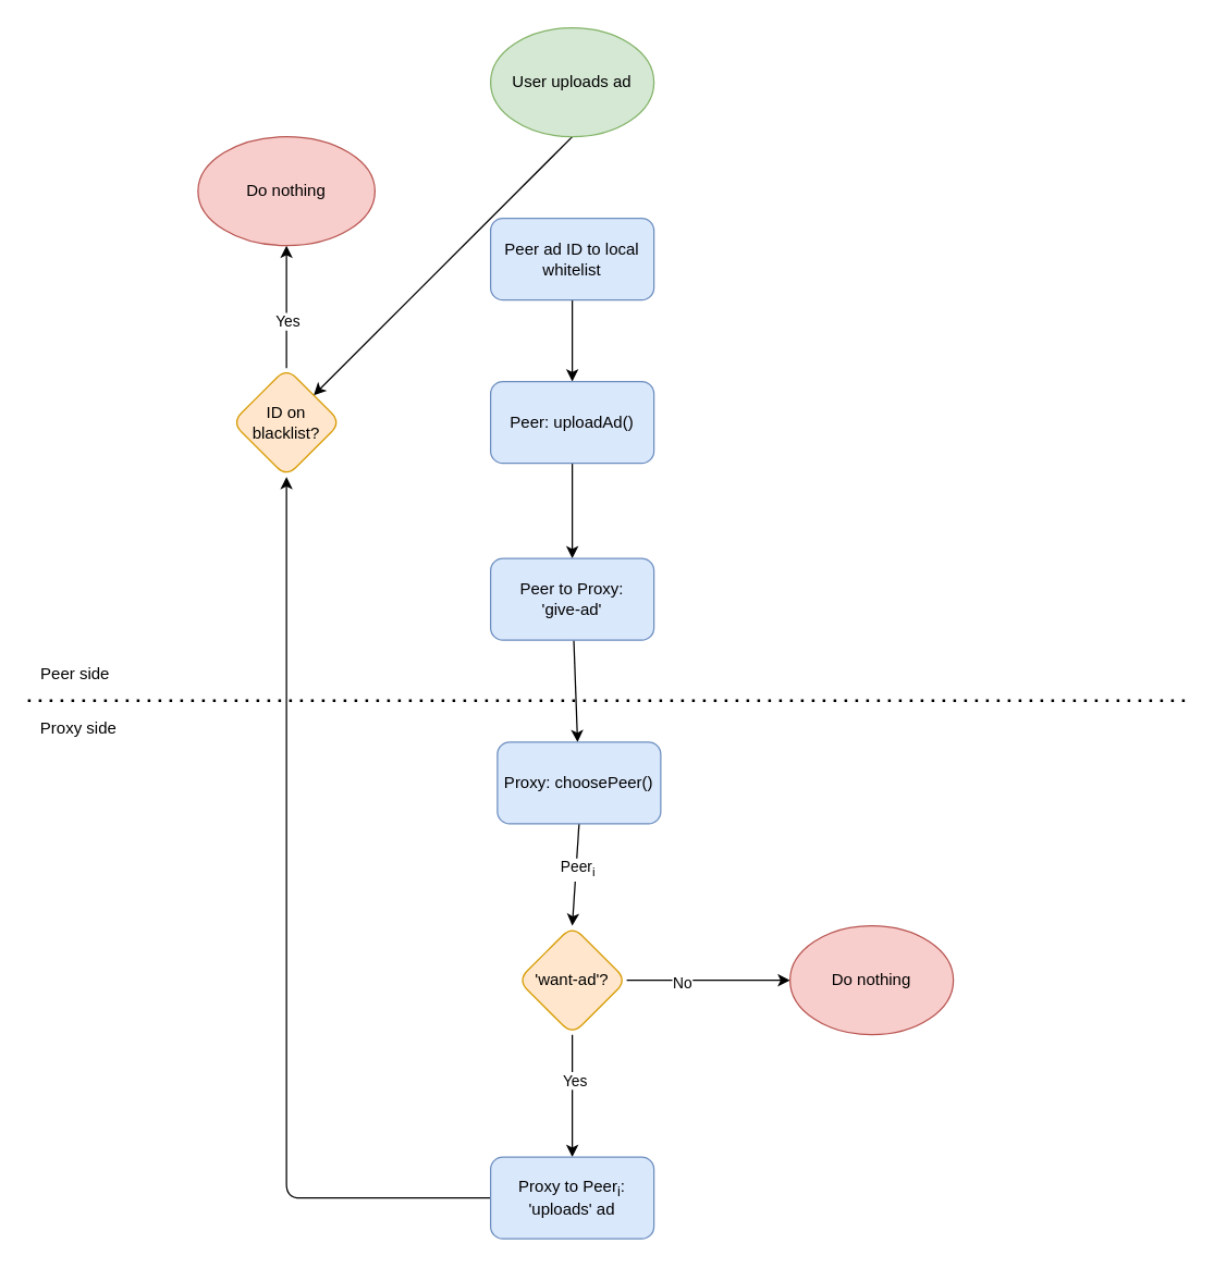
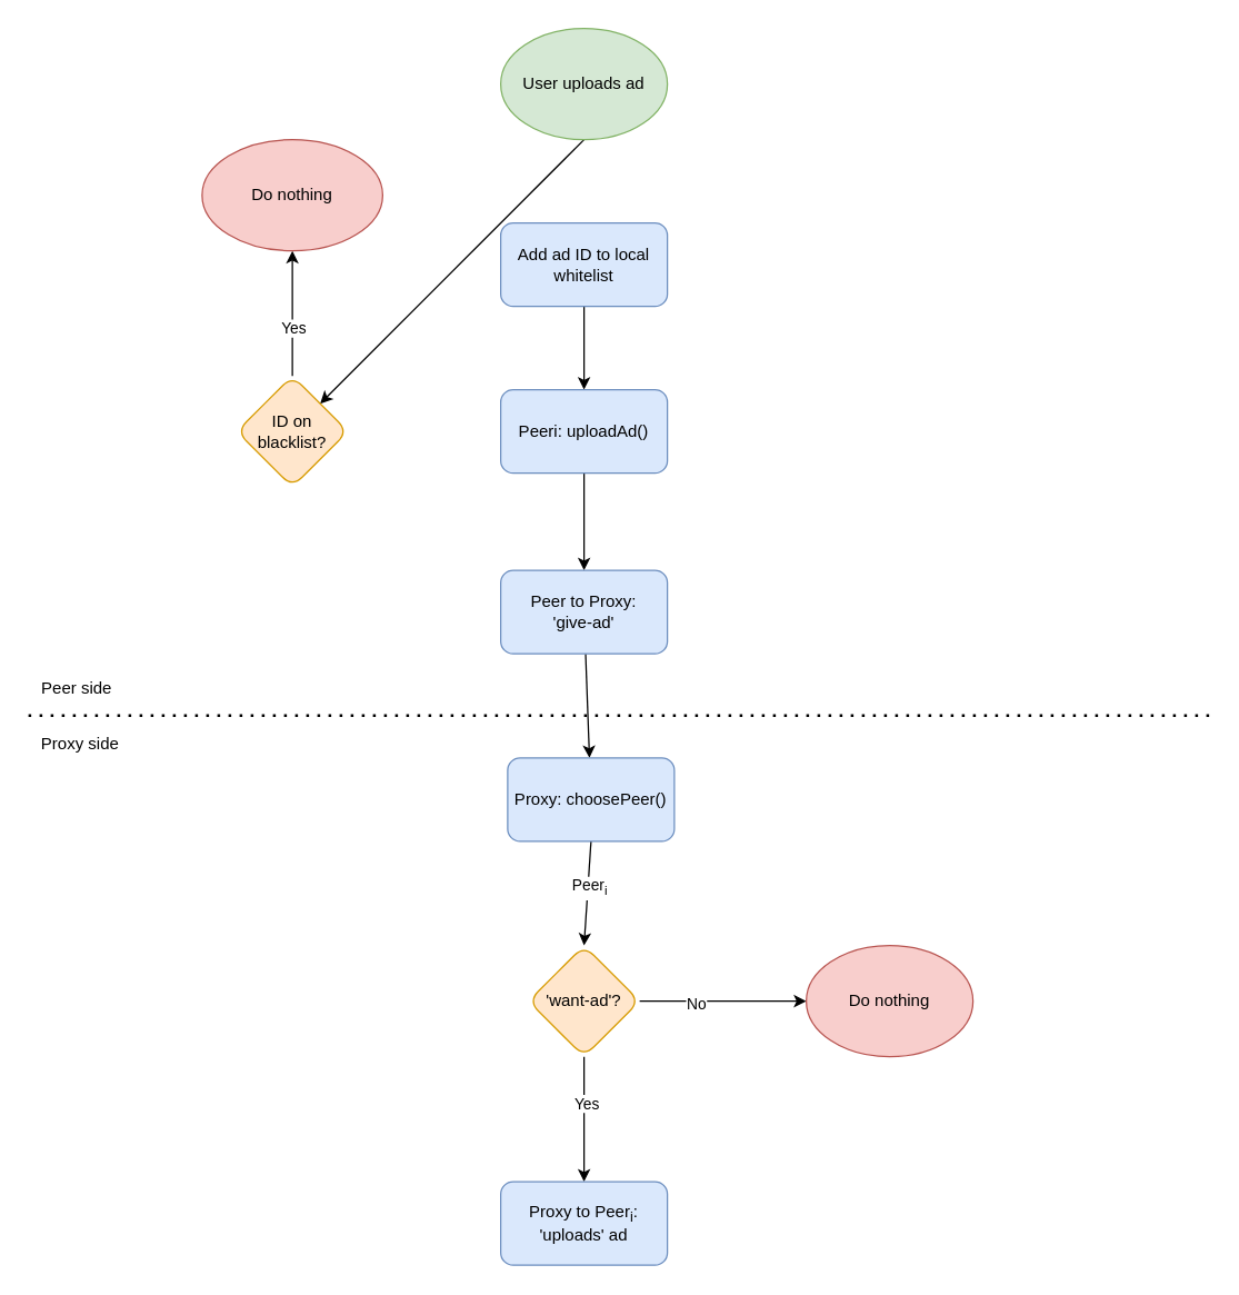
  <mxCell id="0" />
  <mxCell id="1" parent="0" />
  <mxCell id="2" value="" style="edgeStyle=none;html=1;exitX=0.5;exitY=1;exitDx=0;exitDy=0;entryX=0.5;entryY=0;entryDx=0;entryDy=0;" parent="1" source="23" target="6" edge="1"><mxGeometry relative="1" as="geometry"><mxPoint x="420" y="140" as="sourcePoint" /><mxPoint x="420" y="170" as="targetPoint" /></mxGeometry></mxCell>
  <mxCell id="3" style="edgeStyle=none;html=1;exitX=0.5;exitY=1;exitDx=0;exitDy=0;" parent="1" source="4" target="26" edge="1"><mxGeometry relative="1" as="geometry" /></mxCell>
  <mxCell id="4" value="User uploads ad" style="ellipse;whiteSpace=wrap;html=1;fillColor=#d5e8d4;strokeColor=#82b366;" parent="1" vertex="1"><mxGeometry x="360" y="20" width="120" height="80" as="geometry" /></mxCell>
  <mxCell id="5" value="" style="edgeStyle=none;html=1;" parent="1" source="6" target="8" edge="1"><mxGeometry relative="1" as="geometry" /></mxCell>
- <mxCell id="6" value="Peer: uploadAd()" style="rounded=1;whiteSpace=wrap;html=1;fillColor=#dae8fc;strokeColor=#6c8ebf;" parent="1" vertex="1"><mxGeometry x="360" y="280" width="120" height="60" as="geometry" /></mxCell>
+ <mxCell id="6" value="Peeri: uploadAd()" style="rounded=1;whiteSpace=wrap;html=1;fillColor=#dae8fc;strokeColor=#6c8ebf;" parent="1" vertex="1"><mxGeometry x="360" y="280" width="120" height="60" as="geometry" /></mxCell>
  <mxCell id="7" value="" style="edgeStyle=none;html=1;" parent="1" source="8" target="11" edge="1"><mxGeometry relative="1" as="geometry" /></mxCell>
  <mxCell id="8" value="Peer to Proxy: &lt;br&gt;'give-ad'" style="whiteSpace=wrap;html=1;rounded=1;fillColor=#dae8fc;strokeColor=#6c8ebf;" parent="1" vertex="1"><mxGeometry x="360" y="410" width="120" height="60" as="geometry" /></mxCell>
  <mxCell id="9" style="edgeStyle=none;html=1;exitX=0.5;exitY=1;exitDx=0;exitDy=0;entryX=0.5;entryY=0;entryDx=0;entryDy=0;" parent="1" source="11" target="16" edge="1"><mxGeometry relative="1" as="geometry" /></mxCell>
  <mxCell id="10" value="Peer&lt;sub&gt;i&lt;/sub&gt;" style="edgeLabel;html=1;align=center;verticalAlign=middle;resizable=0;points=[];" parent="9" vertex="1" connectable="0"><mxGeometry x="-0.417" relative="1" as="geometry"><mxPoint y="12" as="offset" /></mxGeometry></mxCell>
  <mxCell id="11" value="Proxy: choosePeer()" style="whiteSpace=wrap;html=1;rounded=1;fillColor=#dae8fc;strokeColor=#6c8ebf;" parent="1" vertex="1"><mxGeometry x="365" y="545" width="120" height="60" as="geometry" /></mxCell>
  <mxCell id="12" value="" style="edgeStyle=none;html=1;" parent="1" source="16" target="17" edge="1"><mxGeometry relative="1" as="geometry"><Array as="points" /></mxGeometry></mxCell>
  <mxCell id="13" value="No" style="edgeLabel;html=1;align=center;verticalAlign=middle;resizable=0;points=[];" parent="12" vertex="1" connectable="0"><mxGeometry x="-0.337" y="-1" relative="1" as="geometry"><mxPoint as="offset" /></mxGeometry></mxCell>
  <mxCell id="14" value="" style="edgeStyle=none;html=1;" parent="1" source="16" target="19" edge="1"><mxGeometry relative="1" as="geometry" /></mxCell>
  <mxCell id="15" value="Yes" style="edgeLabel;html=1;align=center;verticalAlign=middle;resizable=0;points=[];" parent="14" vertex="1" connectable="0"><mxGeometry x="-0.263" y="1" relative="1" as="geometry"><mxPoint as="offset" /></mxGeometry></mxCell>
  <mxCell id="16" value="'want-ad'?" style="rhombus;whiteSpace=wrap;html=1;rounded=1;fillColor=#ffe6cc;strokeColor=#d79b00;" parent="1" vertex="1"><mxGeometry x="380" y="680" width="80" height="80" as="geometry" /></mxCell>
  <mxCell id="17" value="Do nothing" style="ellipse;whiteSpace=wrap;html=1;rounded=1;fillColor=#f8cecc;strokeColor=#b85450;" parent="1" vertex="1"><mxGeometry x="580" y="680" width="120" height="80" as="geometry" /></mxCell>
- <mxCell id="18" style="edgeStyle=none;html=1;exitX=0;exitY=0.5;exitDx=0;exitDy=0;entryX=0.5;entryY=1;entryDx=0;entryDy=0;" parent="1" source="19" target="26" edge="1"><mxGeometry relative="1" as="geometry"><mxPoint x="210" y="490" as="targetPoint" /><Array as="points"><mxPoint x="210" y="880" /></Array></mxGeometry></mxCell>
  <mxCell id="19" value="Proxy to Peer&lt;sub&gt;i&lt;/sub&gt;:&lt;br&gt;'uploads' ad" style="whiteSpace=wrap;html=1;rounded=1;fillColor=#dae8fc;strokeColor=#6c8ebf;" parent="1" vertex="1"><mxGeometry x="360" y="850" width="120" height="60" as="geometry" /></mxCell>
  <mxCell id="20" value="" style="endArrow=none;dashed=1;html=1;dashPattern=1 3;strokeWidth=2;" parent="1" edge="1"><mxGeometry width="50" height="50" relative="1" as="geometry"><mxPoint y="514.5" as="sourcePoint" x="20" /><mxPoint x="870" y="514.5" as="targetPoint" /></mxGeometry></mxCell>
  <mxCell id="21" value="Proxy side" style="text;html=1;strokeColor=none;fillColor=none;align=center;verticalAlign=middle;whiteSpace=wrap;rounded=0;" parent="1" vertex="1"><mxGeometry x="25" y="520" width="65" height="30" as="geometry" /></mxCell>
  <mxCell id="22" value="Peer side" style="text;html=1;strokeColor=none;fillColor=none;align=center;verticalAlign=middle;whiteSpace=wrap;rounded=0;" parent="1" vertex="1"><mxGeometry y="480" width="70" height="30" as="geometry" x="20" /></mxCell>
- <mxCell id="23" value="Peer ad ID to local whitelist" style="whiteSpace=wrap;html=1;rounded=1;fillColor=#dae8fc;strokeColor=#6c8ebf;" parent="1" vertex="1"><mxGeometry x="360" y="160" width="120" height="60" as="geometry" /></mxCell>
+ <mxCell id="23" value="Add ad ID to local whitelist" style="whiteSpace=wrap;html=1;rounded=1;fillColor=#dae8fc;strokeColor=#6c8ebf;" parent="1" vertex="1"><mxGeometry x="360" y="160" width="120" height="60" as="geometry" /></mxCell>
  <mxCell id="24" value="" style="edgeStyle=none;html=1;" parent="1" source="26" target="27" edge="1"><mxGeometry relative="1" as="geometry" /></mxCell>
  <mxCell id="25" value="Yes" style="edgeLabel;html=1;align=center;verticalAlign=middle;resizable=0;points=[];" parent="24" vertex="1" connectable="0"><mxGeometry x="-0.225" y="-4" relative="1" as="geometry"><mxPoint x="-4" as="offset" /></mxGeometry></mxCell>
  <mxCell id="26" value="ID on blacklist?" style="rhombus;whiteSpace=wrap;html=1;rounded=1;fillColor=#ffe6cc;strokeColor=#d79b00;" parent="1" vertex="1"><mxGeometry x="170" y="270" width="80" height="80" as="geometry" /></mxCell>
  <mxCell id="27" value="Do nothing" style="ellipse;whiteSpace=wrap;html=1;rounded=1;fillColor=#f8cecc;strokeColor=#b85450;" parent="1" vertex="1"><mxGeometry x="145" width="130" height="80" as="geometry" y="100" /></mxCell>
